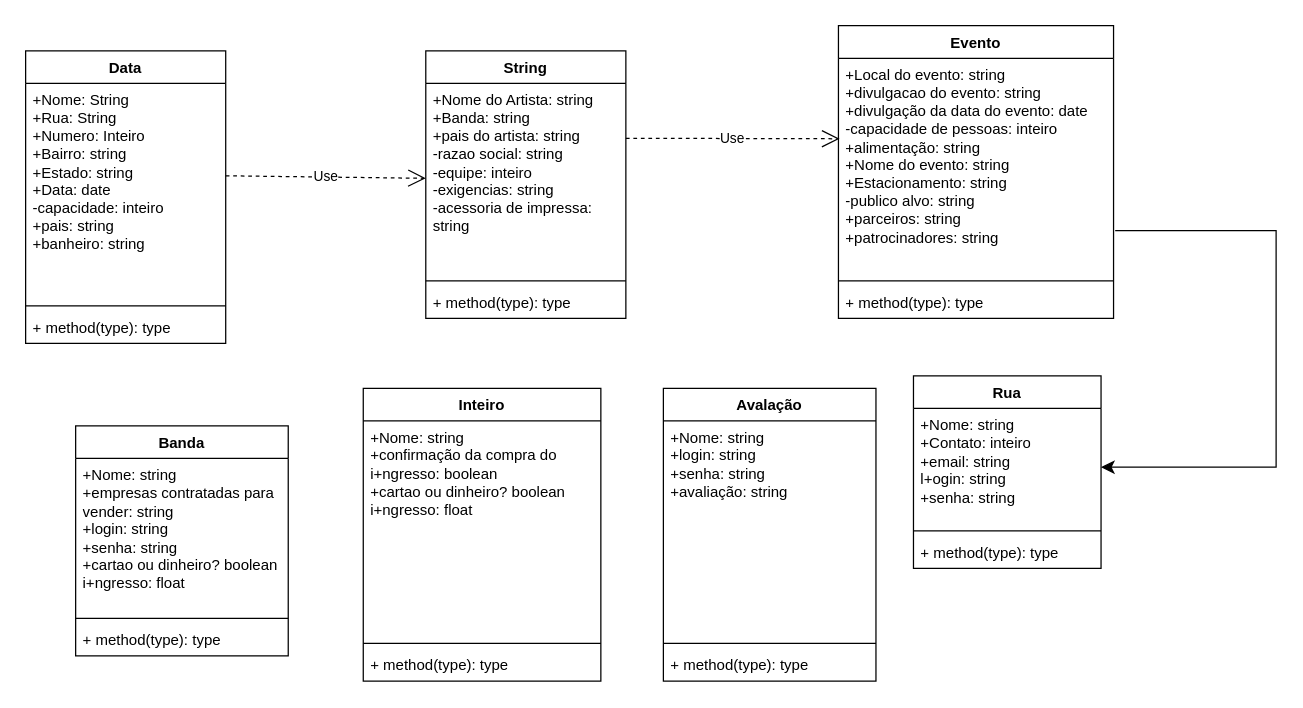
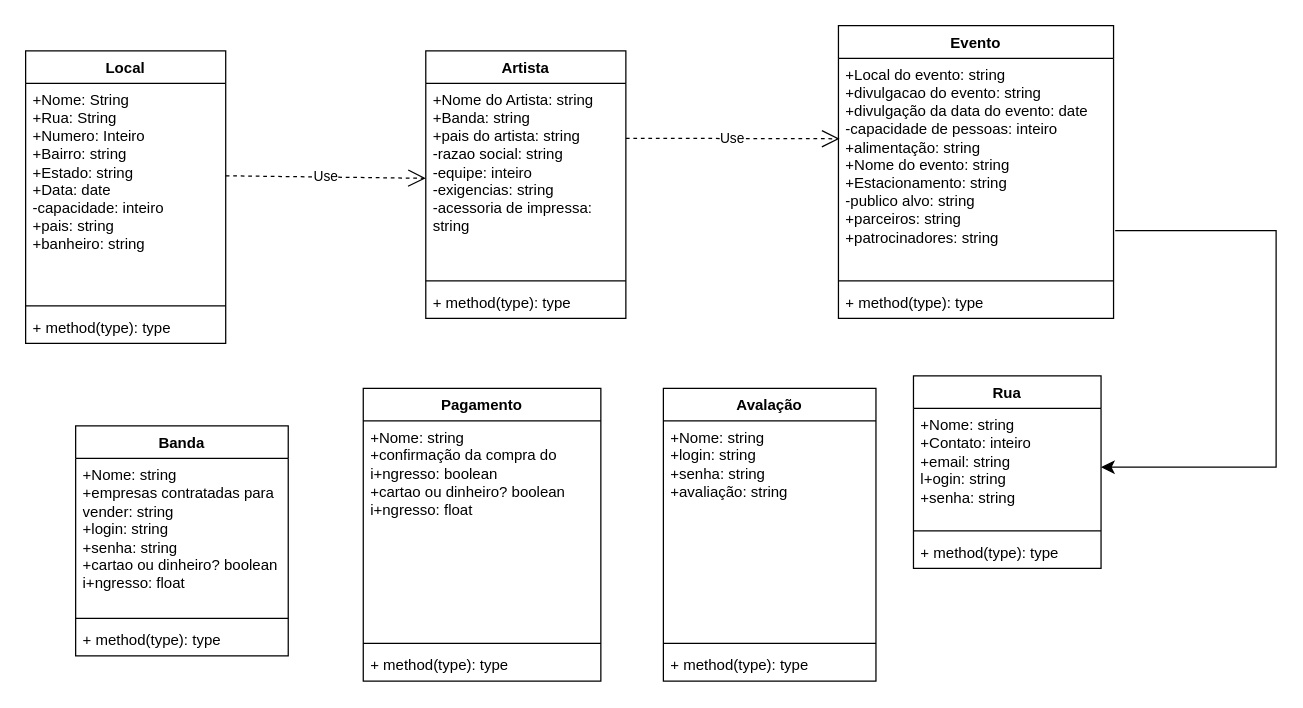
  <mxCell id="0" />
  <mxCell id="1" parent="0" />
- <mxCell id="2" value="Data" style="swimlane;fontStyle=1;align=center;verticalAlign=top;childLayout=stackLayout;horizontal=1;startSize=26;horizontalStack=0;resizeParent=1;resizeParentMax=0;resizeLast=0;collapsible=1;marginBottom=0;whiteSpace=wrap;html=1;" vertex="1" parent="1"><mxGeometry x="20" y="40" width="160" height="234" as="geometry" /></mxCell>
+ <mxCell id="2" value="Local" style="swimlane;fontStyle=1;align=center;verticalAlign=top;childLayout=stackLayout;horizontal=1;startSize=26;horizontalStack=0;resizeParent=1;resizeParentMax=0;resizeLast=0;collapsible=1;marginBottom=0;whiteSpace=wrap;html=1;" vertex="1" parent="1"><mxGeometry x="20" y="40" width="160" height="234" as="geometry" /></mxCell>
  <mxCell id="3" value="+Nome: String&lt;br&gt;+Rua: String&lt;br&gt;+Numero: Inteiro&lt;div&gt;+Bairro: string&lt;br&gt;+Estado: string&lt;br&gt;+Data: date&lt;br&gt;-capacidade: inteiro&lt;br&gt;+pais: string&lt;br&gt;+banheiro: string&lt;/div&gt;" style="text;strokeColor=none;fillColor=none;align=left;verticalAlign=top;spacingLeft=4;spacingRight=4;overflow=hidden;rotatable=0;points=[[0,0.5],[1,0.5]];portConstraint=eastwest;whiteSpace=wrap;html=1;" vertex="1" parent="2"><mxGeometry y="26" width="160" height="174" as="geometry" /></mxCell>
  <mxCell id="4" value="" style="line;strokeWidth=1;fillColor=none;align=left;verticalAlign=middle;spacingTop=-1;spacingLeft=3;spacingRight=3;rotatable=0;labelPosition=right;points=[];portConstraint=eastwest;strokeColor=inherit;" vertex="1" parent="2"><mxGeometry y="200" width="160" height="8" as="geometry" /></mxCell>
  <mxCell id="5" value="+ method(type): type" style="text;strokeColor=none;fillColor=none;align=left;verticalAlign=top;spacingLeft=4;spacingRight=4;overflow=hidden;rotatable=0;points=[[0,0.5],[1,0.5]];portConstraint=eastwest;whiteSpace=wrap;html=1;" vertex="1" parent="2"><mxGeometry y="208" width="160" height="26" as="geometry" /></mxCell>
- <mxCell id="6" value="String" style="swimlane;fontStyle=1;align=center;verticalAlign=top;childLayout=stackLayout;horizontal=1;startSize=26;horizontalStack=0;resizeParent=1;resizeParentMax=0;resizeLast=0;collapsible=1;marginBottom=0;whiteSpace=wrap;html=1;" vertex="1" parent="1"><mxGeometry x="340" y="40" width="160" height="214" as="geometry" /></mxCell>
+ <mxCell id="6" value="Artista" style="swimlane;fontStyle=1;align=center;verticalAlign=top;childLayout=stackLayout;horizontal=1;startSize=26;horizontalStack=0;resizeParent=1;resizeParentMax=0;resizeLast=0;collapsible=1;marginBottom=0;whiteSpace=wrap;html=1;" vertex="1" parent="1"><mxGeometry x="340" y="40" width="160" height="214" as="geometry" /></mxCell>
  <mxCell id="7" value="+Nome do Artista: string&lt;br&gt;+Banda: string&lt;br&gt;+pais do artista: string&lt;br&gt;-razao social: string&lt;br&gt;-equipe: inteiro&lt;br&gt;-exigencias: string&lt;br&gt;-acessoria de impressa: string&lt;br&gt;&lt;br&gt;&lt;div&gt;&lt;br&gt;&lt;/div&gt;" style="text;strokeColor=none;fillColor=none;align=left;verticalAlign=top;spacingLeft=4;spacingRight=4;overflow=hidden;rotatable=0;points=[[0,0.5],[1,0.5]];portConstraint=eastwest;whiteSpace=wrap;html=1;" vertex="1" parent="6"><mxGeometry y="26" width="160" height="154" as="geometry" /></mxCell>
  <mxCell id="8" value="" style="line;strokeWidth=1;fillColor=none;align=left;verticalAlign=middle;spacingTop=-1;spacingLeft=3;spacingRight=3;rotatable=0;labelPosition=right;points=[];portConstraint=eastwest;strokeColor=inherit;" vertex="1" parent="6"><mxGeometry y="180" width="160" height="8" as="geometry" /></mxCell>
  <mxCell id="9" value="+ method(type): type" style="text;strokeColor=none;fillColor=none;align=left;verticalAlign=top;spacingLeft=4;spacingRight=4;overflow=hidden;rotatable=0;points=[[0,0.5],[1,0.5]];portConstraint=eastwest;whiteSpace=wrap;html=1;" vertex="1" parent="6"><mxGeometry y="188" width="160" height="26" as="geometry" /></mxCell>
  <mxCell id="10" value="Rua" style="swimlane;fontStyle=1;align=center;verticalAlign=top;childLayout=stackLayout;horizontal=1;startSize=26;horizontalStack=0;resizeParent=1;resizeParentMax=0;resizeLast=0;collapsible=1;marginBottom=0;whiteSpace=wrap;html=1;" vertex="1" parent="1"><mxGeometry x="730" y="300" width="150" height="154" as="geometry" /></mxCell>
  <mxCell id="11" value="+Nome: string&lt;br&gt;+Contato: inteiro&lt;br&gt;+email: string&lt;br&gt;l+ogin: string&lt;br&gt;+senha: string&lt;br&gt;&lt;br&gt;&lt;div&gt;&lt;br&gt;&lt;/div&gt;" style="text;strokeColor=none;fillColor=none;align=left;verticalAlign=top;spacingLeft=4;spacingRight=4;overflow=hidden;rotatable=0;points=[[0,0.5],[1,0.5]];portConstraint=eastwest;whiteSpace=wrap;html=1;" vertex="1" parent="10"><mxGeometry y="26" width="150" height="94" as="geometry" /></mxCell>
  <mxCell id="12" value="" style="line;strokeWidth=1;fillColor=none;align=left;verticalAlign=middle;spacingTop=-1;spacingLeft=3;spacingRight=3;rotatable=0;labelPosition=right;points=[];portConstraint=eastwest;strokeColor=inherit;" vertex="1" parent="10"><mxGeometry y="120" width="150" height="8" as="geometry" /></mxCell>
  <mxCell id="13" value="+ method(type): type" style="text;strokeColor=none;fillColor=none;align=left;verticalAlign=top;spacingLeft=4;spacingRight=4;overflow=hidden;rotatable=0;points=[[0,0.5],[1,0.5]];portConstraint=eastwest;whiteSpace=wrap;html=1;" vertex="1" parent="10"><mxGeometry y="128" width="150" height="26" as="geometry" /></mxCell>
  <mxCell id="14" value="Banda" style="swimlane;fontStyle=1;align=center;verticalAlign=top;childLayout=stackLayout;horizontal=1;startSize=26;horizontalStack=0;resizeParent=1;resizeParentMax=0;resizeLast=0;collapsible=1;marginBottom=0;whiteSpace=wrap;html=1;" vertex="1" parent="1"><mxGeometry x="60" y="340" width="170" height="184" as="geometry" /></mxCell>
  <mxCell id="15" value="+Nome: string&lt;br&gt;+empresas contratadas para vender: string&lt;br&gt;+login: string&lt;div&gt;+senha: string&lt;br&gt;&lt;div&gt;+cartao ou dinheiro? boolean&lt;br&gt;i+ngresso: float&lt;/div&gt;&lt;/div&gt;" style="text;strokeColor=none;fillColor=none;align=left;verticalAlign=top;spacingLeft=4;spacingRight=4;overflow=hidden;rotatable=0;points=[[0,0.5],[1,0.5]];portConstraint=eastwest;whiteSpace=wrap;html=1;" vertex="1" parent="14"><mxGeometry y="26" width="170" height="124" as="geometry" /></mxCell>
  <mxCell id="16" value="" style="line;strokeWidth=1;fillColor=none;align=left;verticalAlign=middle;spacingTop=-1;spacingLeft=3;spacingRight=3;rotatable=0;labelPosition=right;points=[];portConstraint=eastwest;strokeColor=inherit;" vertex="1" parent="14"><mxGeometry y="150" width="170" height="8" as="geometry" /></mxCell>
  <mxCell id="17" value="+ method(type): type" style="text;strokeColor=none;fillColor=none;align=left;verticalAlign=top;spacingLeft=4;spacingRight=4;overflow=hidden;rotatable=0;points=[[0,0.5],[1,0.5]];portConstraint=eastwest;whiteSpace=wrap;html=1;" vertex="1" parent="14"><mxGeometry y="158" width="170" height="26" as="geometry" /></mxCell>
  <mxCell id="18" value="Evento" style="swimlane;fontStyle=1;align=center;verticalAlign=top;childLayout=stackLayout;horizontal=1;startSize=26;horizontalStack=0;resizeParent=1;resizeParentMax=0;resizeLast=0;collapsible=1;marginBottom=0;whiteSpace=wrap;html=1;" vertex="1" parent="1"><mxGeometry x="670" y="20" width="220" height="234" as="geometry" /></mxCell>
  <mxCell id="19" value="+Local do evento: string&lt;br&gt;+divulgacao do evento: string&lt;br&gt;+divulgação da data do evento: date&lt;br&gt;-capacidade de pessoas: inteiro&lt;br&gt;+alimentação: string&lt;br&gt;+Nome do evento: string&lt;br&gt;+Estacionamento: string&lt;br&gt;&lt;div&gt;-publico alvo: string&lt;br&gt;+parceiros: string&lt;br&gt;+patrocinadores: string&lt;/div&gt;" style="text;strokeColor=none;fillColor=none;align=left;verticalAlign=top;spacingLeft=4;spacingRight=4;overflow=hidden;rotatable=0;points=[[0,0.5],[1,0.5]];portConstraint=eastwest;whiteSpace=wrap;html=1;" vertex="1" parent="18"><mxGeometry y="26" width="220" height="174" as="geometry" /></mxCell>
  <mxCell id="20" value="" style="line;strokeWidth=1;fillColor=none;align=left;verticalAlign=middle;spacingTop=-1;spacingLeft=3;spacingRight=3;rotatable=0;labelPosition=right;points=[];portConstraint=eastwest;strokeColor=inherit;" vertex="1" parent="18"><mxGeometry y="200" width="220" height="8" as="geometry" /></mxCell>
  <mxCell id="21" value="+ method(type): type" style="text;strokeColor=none;fillColor=none;align=left;verticalAlign=top;spacingLeft=4;spacingRight=4;overflow=hidden;rotatable=0;points=[[0,0.5],[1,0.5]];portConstraint=eastwest;whiteSpace=wrap;html=1;" vertex="1" parent="18"><mxGeometry y="208" width="220" height="26" as="geometry" /></mxCell>
- <mxCell id="22" value="Inteiro" style="swimlane;fontStyle=1;align=center;verticalAlign=top;childLayout=stackLayout;horizontal=1;startSize=26;horizontalStack=0;resizeParent=1;resizeParentMax=0;resizeLast=0;collapsible=1;marginBottom=0;whiteSpace=wrap;html=1;" vertex="1" parent="1"><mxGeometry x="290" y="310" width="190" height="234" as="geometry" /></mxCell>
+ <mxCell id="22" value="Pagamento" style="swimlane;fontStyle=1;align=center;verticalAlign=top;childLayout=stackLayout;horizontal=1;startSize=26;horizontalStack=0;resizeParent=1;resizeParentMax=0;resizeLast=0;collapsible=1;marginBottom=0;whiteSpace=wrap;html=1;" vertex="1" parent="1"><mxGeometry x="290" y="310" width="190" height="234" as="geometry" /></mxCell>
  <mxCell id="23" value="+Nome: string&lt;br&gt;+confirmação da compra do i+ngresso: boolean&lt;br&gt;+cartao ou dinheiro? boolean&lt;br&gt;i+ngresso: float&lt;br&gt;&lt;div&gt;&lt;br&gt;&lt;/div&gt;" style="text;strokeColor=none;fillColor=none;align=left;verticalAlign=top;spacingLeft=4;spacingRight=4;overflow=hidden;rotatable=0;points=[[0,0.5],[1,0.5]];portConstraint=eastwest;whiteSpace=wrap;html=1;" vertex="1" parent="22"><mxGeometry y="26" width="190" height="174" as="geometry" /></mxCell>
  <mxCell id="24" value="" style="line;strokeWidth=1;fillColor=none;align=left;verticalAlign=middle;spacingTop=-1;spacingLeft=3;spacingRight=3;rotatable=0;labelPosition=right;points=[];portConstraint=eastwest;strokeColor=inherit;" vertex="1" parent="22"><mxGeometry y="200" width="190" height="8" as="geometry" /></mxCell>
  <mxCell id="25" value="+ method(type): type" style="text;strokeColor=none;fillColor=none;align=left;verticalAlign=top;spacingLeft=4;spacingRight=4;overflow=hidden;rotatable=0;points=[[0,0.5],[1,0.5]];portConstraint=eastwest;whiteSpace=wrap;html=1;" vertex="1" parent="22"><mxGeometry y="208" width="190" height="26" as="geometry" /></mxCell>
  <mxCell id="26" value="Avalação" style="swimlane;fontStyle=1;align=center;verticalAlign=top;childLayout=stackLayout;horizontal=1;startSize=26;horizontalStack=0;resizeParent=1;resizeParentMax=0;resizeLast=0;collapsible=1;marginBottom=0;whiteSpace=wrap;html=1;" vertex="1" parent="1"><mxGeometry x="530" y="310" width="170" height="234" as="geometry" /></mxCell>
  <mxCell id="27" value="+Nome: string&lt;br&gt;+login: string&lt;br&gt;+senha: string&lt;br&gt;+avaliação: string&lt;div&gt;&lt;br&gt;&lt;/div&gt;" style="text;strokeColor=none;fillColor=none;align=left;verticalAlign=top;spacingLeft=4;spacingRight=4;overflow=hidden;rotatable=0;points=[[0,0.5],[1,0.5]];portConstraint=eastwest;whiteSpace=wrap;html=1;" vertex="1" parent="26"><mxGeometry y="26" width="170" height="174" as="geometry" /></mxCell>
  <mxCell id="28" value="" style="line;strokeWidth=1;fillColor=none;align=left;verticalAlign=middle;spacingTop=-1;spacingLeft=3;spacingRight=3;rotatable=0;labelPosition=right;points=[];portConstraint=eastwest;strokeColor=inherit;" vertex="1" parent="26"><mxGeometry y="200" width="170" height="8" as="geometry" /></mxCell>
  <mxCell id="29" value="+ method(type): type" style="text;strokeColor=none;fillColor=none;align=left;verticalAlign=top;spacingLeft=4;spacingRight=4;overflow=hidden;rotatable=0;points=[[0,0.5],[1,0.5]];portConstraint=eastwest;whiteSpace=wrap;html=1;" vertex="1" parent="26"><mxGeometry y="208" width="170" height="26" as="geometry" /></mxCell>
  <mxCell id="30" value="Use" style="endArrow=open;endSize=12;dashed=1;html=1;rounded=0;" edge="1" parent="1" target="7"><mxGeometry width="160" relative="1" as="geometry"><mxPoint x="180" y="140" as="sourcePoint" /><mxPoint x="340" y="140" as="targetPoint" /></mxGeometry></mxCell>
  <mxCell id="31" value="Use" style="endArrow=open;endSize=12;dashed=1;html=1;rounded=0;entryX=0.004;entryY=0.37;entryDx=0;entryDy=0;entryPerimeter=0;" edge="1" parent="1" target="19"><mxGeometry width="160" relative="1" as="geometry"><mxPoint x="500" y="110" as="sourcePoint" /><mxPoint x="660" y="110" as="targetPoint" /></mxGeometry></mxCell>
  <mxCell id="32" value="" style="edgeStyle=elbowEdgeStyle;elbow=horizontal;endArrow=classic;html=1;curved=0;rounded=0;endSize=8;startSize=8;exitX=1.006;exitY=0.792;exitDx=0;exitDy=0;exitPerimeter=0;entryX=1;entryY=0.5;entryDx=0;entryDy=0;" edge="1" parent="1" source="19" target="11"><mxGeometry width="50" height="50" relative="1" as="geometry"><mxPoint x="960" y="230" as="sourcePoint" /><mxPoint x="910" y="290" as="targetPoint" /><Array as="points"><mxPoint x="1020" y="280" /></Array></mxGeometry></mxCell>
